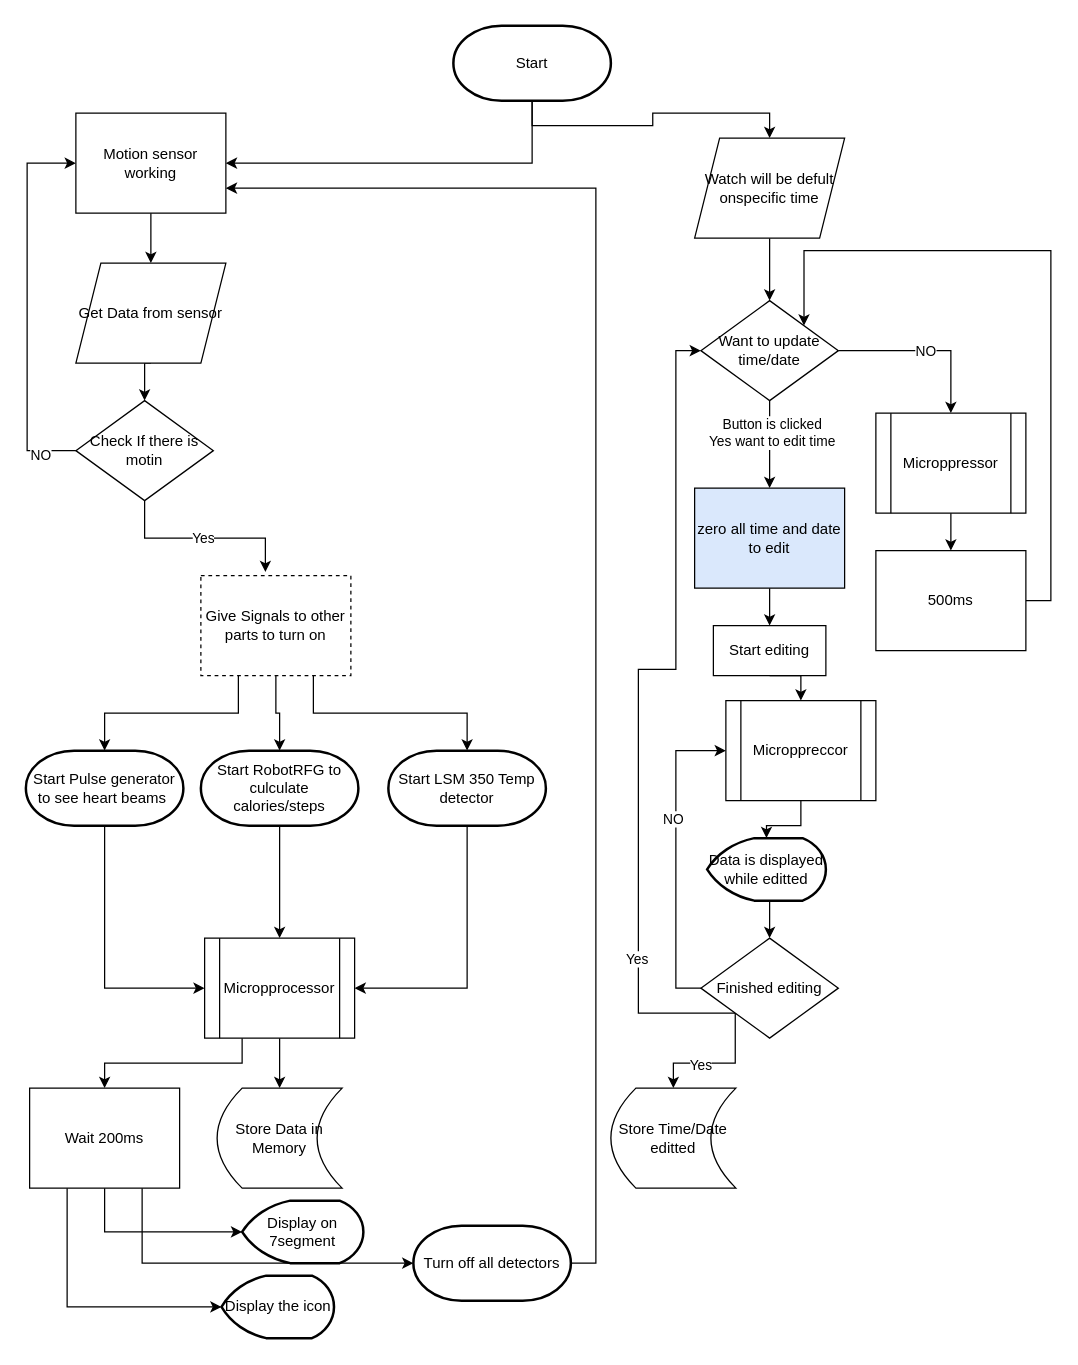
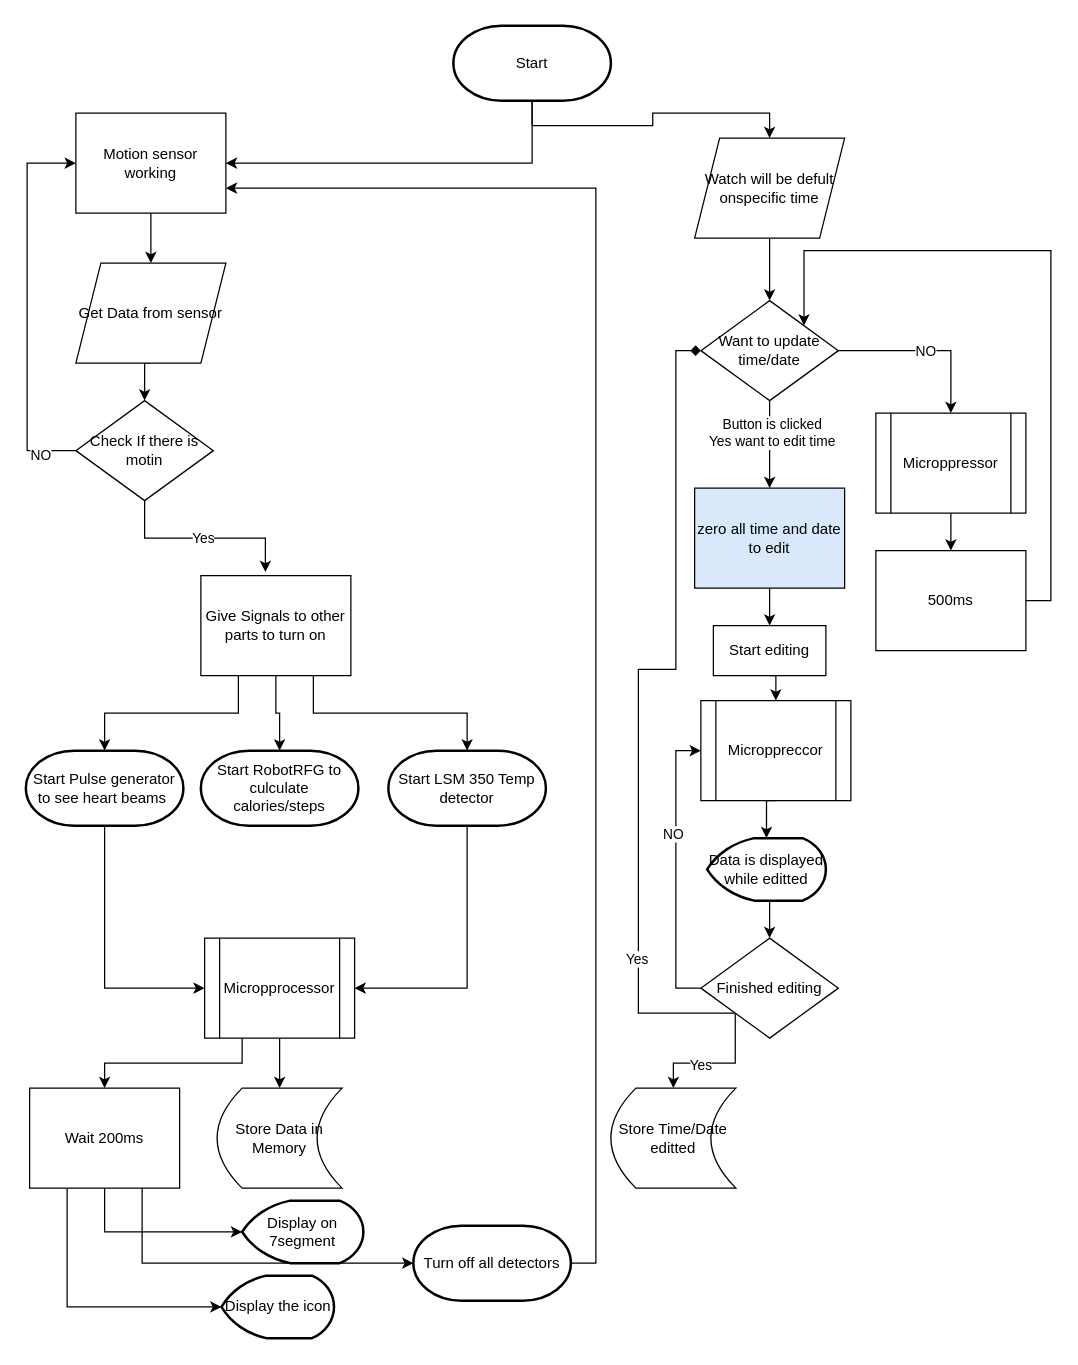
  <mxCell id="0" />
  <mxCell id="1" parent="0" />
  <mxCell id="2" style="edgeStyle=orthogonalEdgeStyle;rounded=0;orthogonalLoop=1;jettySize=auto;html=1;exitX=0.5;exitY=1;exitDx=0;exitDy=0;exitPerimeter=0;entryX=1;entryY=0.5;entryDx=0;entryDy=0;" edge="1" parent="1" source="5" target="11"><mxGeometry relative="1" as="geometry" /></mxCell>
  <mxCell id="3" style="edgeStyle=orthogonalEdgeStyle;rounded=0;orthogonalLoop=1;jettySize=auto;html=1;exitX=0.5;exitY=1;exitDx=0;exitDy=0;exitPerimeter=0;" edge="1" parent="1" source="5"><mxGeometry relative="1" as="geometry"><mxPoint x="425.333" y="80.667" as="targetPoint" /></mxGeometry></mxCell>
  <mxCell id="4" style="edgeStyle=orthogonalEdgeStyle;rounded=0;orthogonalLoop=1;jettySize=auto;html=1;exitX=0.5;exitY=1;exitDx=0;exitDy=0;exitPerimeter=0;entryX=0.5;entryY=0;entryDx=0;entryDy=0;" edge="1" parent="1" source="5" target="42"><mxGeometry relative="1" as="geometry" /></mxCell>
  <mxCell id="5" value="Start" style="strokeWidth=2;html=1;shape=mxgraph.flowchart.terminator;whiteSpace=wrap;" vertex="1" parent="1"><mxGeometry x="362" y="20" width="126" height="60" as="geometry" /></mxCell>
  <mxCell id="6" style="edgeStyle=orthogonalEdgeStyle;rounded=0;orthogonalLoop=1;jettySize=auto;html=1;exitX=0;exitY=0.5;exitDx=0;exitDy=0;entryX=0;entryY=0.5;entryDx=0;entryDy=0;" edge="1" parent="1" source="9" target="11"><mxGeometry relative="1" as="geometry"><mxPoint x="20" y="60" as="targetPoint" /><Array as="points"><mxPoint x="21" y="360" /><mxPoint x="21" y="130" /></Array></mxGeometry></mxCell>
  <mxCell id="7" value="NO" style="edgeLabel;html=1;align=center;verticalAlign=middle;resizable=0;points=[];" vertex="1" connectable="0" parent="6"><mxGeometry x="-0.809" y="3" relative="1" as="geometry"><mxPoint as="offset" /></mxGeometry></mxCell>
  <mxCell id="8" value="Yes" style="edgeStyle=orthogonalEdgeStyle;rounded=0;orthogonalLoop=1;jettySize=auto;html=1;exitX=0.5;exitY=1;exitDx=0;exitDy=0;entryX=0.43;entryY=-0.037;entryDx=0;entryDy=0;entryPerimeter=0;" edge="1" parent="1" source="9" target="17"><mxGeometry relative="1" as="geometry"><mxPoint x="213" y="460" as="targetPoint" /></mxGeometry></mxCell>
  <mxCell id="9" value="Check If there is motin" style="rhombus;whiteSpace=wrap;html=1;" vertex="1" parent="1"><mxGeometry x="60" y="320" width="110" height="80" as="geometry" /></mxCell>
  <mxCell id="10" style="edgeStyle=orthogonalEdgeStyle;rounded=0;orthogonalLoop=1;jettySize=auto;html=1;exitX=0.5;exitY=1;exitDx=0;exitDy=0;entryX=0.5;entryY=0;entryDx=0;entryDy=0;" edge="1" parent="1" source="11" target="13"><mxGeometry relative="1" as="geometry" /></mxCell>
  <mxCell id="11" value="Motion sensor working" style="rounded=0;whiteSpace=wrap;html=1;" vertex="1" parent="1"><mxGeometry x="60" y="90" width="120" height="80" as="geometry" /></mxCell>
  <mxCell id="12" style="edgeStyle=orthogonalEdgeStyle;rounded=0;orthogonalLoop=1;jettySize=auto;html=1;exitX=0.5;exitY=1;exitDx=0;exitDy=0;entryX=0.5;entryY=0;entryDx=0;entryDy=0;" edge="1" parent="1" source="13" target="9"><mxGeometry relative="1" as="geometry" /></mxCell>
  <mxCell id="13" value="Get Data from sensor" style="shape=parallelogram;perimeter=parallelogramPerimeter;whiteSpace=wrap;html=1;fixedSize=1;" vertex="1" parent="1"><mxGeometry x="60" y="210" width="120" height="80" as="geometry" /></mxCell>
  <mxCell id="14" style="edgeStyle=orthogonalEdgeStyle;rounded=0;orthogonalLoop=1;jettySize=auto;html=1;exitX=0.25;exitY=1;exitDx=0;exitDy=0;entryX=0.5;entryY=0;entryDx=0;entryDy=0;entryPerimeter=0;" edge="1" parent="1" source="17" target="19"><mxGeometry relative="1" as="geometry"><mxPoint x="80" y="600" as="targetPoint" /></mxGeometry></mxCell>
  <mxCell id="15" style="edgeStyle=orthogonalEdgeStyle;rounded=0;orthogonalLoop=1;jettySize=auto;html=1;exitX=0.5;exitY=1;exitDx=0;exitDy=0;entryX=0.5;entryY=0;entryDx=0;entryDy=0;entryPerimeter=0;" edge="1" parent="1" source="17" target="21"><mxGeometry relative="1" as="geometry" /></mxCell>
  <mxCell id="16" style="edgeStyle=orthogonalEdgeStyle;rounded=0;orthogonalLoop=1;jettySize=auto;html=1;exitX=0.75;exitY=1;exitDx=0;exitDy=0;entryX=0.5;entryY=0;entryDx=0;entryDy=0;entryPerimeter=0;" edge="1" parent="1" source="17" target="23"><mxGeometry relative="1" as="geometry" /></mxCell>
- <mxCell id="17" value="Give Signals to other parts to turn on" style="rounded=0;whiteSpace=wrap;html=1;dashed=1;" vertex="1" parent="1"><mxGeometry x="160" y="460" width="120" height="80" as="geometry" /></mxCell>
+ <mxCell id="17" value="Give Signals to other parts to turn on" style="rounded=0;whiteSpace=wrap;html=1;" vertex="1" parent="1"><mxGeometry x="160" y="460" width="120" height="80" as="geometry" /></mxCell>
  <mxCell id="18" style="edgeStyle=orthogonalEdgeStyle;rounded=0;orthogonalLoop=1;jettySize=auto;html=1;exitX=0.5;exitY=1;exitDx=0;exitDy=0;exitPerimeter=0;entryX=0;entryY=0.5;entryDx=0;entryDy=0;" edge="1" parent="1" source="19" target="26"><mxGeometry relative="1" as="geometry" /></mxCell>
  <mxCell id="19" value="Start Pulse generator&lt;br&gt;to see heart beams&amp;nbsp;" style="strokeWidth=2;html=1;shape=mxgraph.flowchart.terminator;whiteSpace=wrap;" vertex="1" parent="1"><mxGeometry x="20" y="600" width="126" height="60" as="geometry" /></mxCell>
- <mxCell id="20" style="edgeStyle=orthogonalEdgeStyle;rounded=0;orthogonalLoop=1;jettySize=auto;html=1;exitX=0.5;exitY=1;exitDx=0;exitDy=0;exitPerimeter=0;entryX=0.5;entryY=0;entryDx=0;entryDy=0;" edge="1" parent="1" source="21" target="26"><mxGeometry relative="1" as="geometry" /></mxCell>
  <mxCell id="21" value="Start RobotRFG to culculate calories/steps" style="strokeWidth=2;html=1;shape=mxgraph.flowchart.terminator;whiteSpace=wrap;" vertex="1" parent="1"><mxGeometry x="160" y="600" width="126" height="60" as="geometry" /></mxCell>
  <mxCell id="22" style="edgeStyle=orthogonalEdgeStyle;rounded=0;orthogonalLoop=1;jettySize=auto;html=1;exitX=0.5;exitY=1;exitDx=0;exitDy=0;exitPerimeter=0;entryX=1;entryY=0.5;entryDx=0;entryDy=0;" edge="1" parent="1" source="23" target="26"><mxGeometry relative="1" as="geometry" /></mxCell>
  <mxCell id="23" value="Start LSM 350 Temp detector" style="strokeWidth=2;html=1;shape=mxgraph.flowchart.terminator;whiteSpace=wrap;" vertex="1" parent="1"><mxGeometry x="310" y="600" width="126" height="60" as="geometry" /></mxCell>
  <mxCell id="24" style="edgeStyle=orthogonalEdgeStyle;rounded=0;orthogonalLoop=1;jettySize=auto;html=1;exitX=0.5;exitY=1;exitDx=0;exitDy=0;" edge="1" parent="1" source="26"><mxGeometry relative="1" as="geometry"><mxPoint x="223" y="870" as="targetPoint" /></mxGeometry></mxCell>
  <mxCell id="25" style="edgeStyle=orthogonalEdgeStyle;rounded=0;orthogonalLoop=1;jettySize=auto;html=1;exitX=0.25;exitY=1;exitDx=0;exitDy=0;entryX=0.5;entryY=0;entryDx=0;entryDy=0;" edge="1" parent="1" source="26" target="31"><mxGeometry relative="1" as="geometry" /></mxCell>
  <mxCell id="26" value="Micropprocessor" style="shape=process;whiteSpace=wrap;html=1;backgroundOutline=1;" vertex="1" parent="1"><mxGeometry x="163" y="750" width="120" height="80" as="geometry" /></mxCell>
  <mxCell id="27" value="Store Data in Memory" style="shape=dataStorage;whiteSpace=wrap;html=1;fixedSize=1;" vertex="1" parent="1"><mxGeometry x="173" y="870" width="100" height="80" as="geometry" /></mxCell>
  <mxCell id="28" style="edgeStyle=orthogonalEdgeStyle;rounded=0;orthogonalLoop=1;jettySize=auto;html=1;exitX=0.5;exitY=1;exitDx=0;exitDy=0;entryX=0;entryY=0.5;entryDx=0;entryDy=0;entryPerimeter=0;" edge="1" parent="1" source="31" target="32"><mxGeometry relative="1" as="geometry" /></mxCell>
  <mxCell id="29" style="edgeStyle=orthogonalEdgeStyle;rounded=0;orthogonalLoop=1;jettySize=auto;html=1;exitX=0.25;exitY=1;exitDx=0;exitDy=0;entryX=0;entryY=0.5;entryDx=0;entryDy=0;entryPerimeter=0;" edge="1" parent="1" source="31" target="33"><mxGeometry relative="1" as="geometry" /></mxCell>
  <mxCell id="30" style="edgeStyle=orthogonalEdgeStyle;rounded=0;orthogonalLoop=1;jettySize=auto;html=1;exitX=0.75;exitY=1;exitDx=0;exitDy=0;entryX=0;entryY=0.5;entryDx=0;entryDy=0;entryPerimeter=0;" edge="1" parent="1" source="31" target="35"><mxGeometry relative="1" as="geometry" /></mxCell>
  <mxCell id="31" value="Wait 200ms" style="rounded=0;whiteSpace=wrap;html=1;" vertex="1" parent="1"><mxGeometry x="23" y="870" width="120" height="80" as="geometry" /></mxCell>
  <mxCell id="32" value="Display on 7segment" style="strokeWidth=2;html=1;shape=mxgraph.flowchart.display;whiteSpace=wrap;" vertex="1" parent="1"><mxGeometry x="193" y="960" width="97" height="50" as="geometry" /></mxCell>
  <mxCell id="33" value="Display the icon" style="strokeWidth=2;html=1;shape=mxgraph.flowchart.display;whiteSpace=wrap;" vertex="1" parent="1"><mxGeometry x="176.5" y="1020" width="90" height="50" as="geometry" /></mxCell>
  <mxCell id="34" style="edgeStyle=orthogonalEdgeStyle;rounded=0;orthogonalLoop=1;jettySize=auto;html=1;exitX=1;exitY=0.5;exitDx=0;exitDy=0;exitPerimeter=0;entryX=1;entryY=0.75;entryDx=0;entryDy=0;" edge="1" parent="1" source="35" target="11"><mxGeometry relative="1" as="geometry" /></mxCell>
  <mxCell id="35" value="Turn off all detectors" style="strokeWidth=2;html=1;shape=mxgraph.flowchart.terminator;whiteSpace=wrap;" vertex="1" parent="1"><mxGeometry x="330" y="980" width="126" height="60" as="geometry" /></mxCell>
  <mxCell id="36" style="edgeStyle=orthogonalEdgeStyle;rounded=0;orthogonalLoop=1;jettySize=auto;html=1;exitX=0.5;exitY=1;exitDx=0;exitDy=0;" edge="1" parent="1" source="40" target="44"><mxGeometry relative="1" as="geometry"><mxPoint x="614.667" y="360" as="targetPoint" /></mxGeometry></mxCell>
  <mxCell id="37" value="Button is clicked&lt;br&gt;Yes want to edit time" style="edgeLabel;html=1;align=center;verticalAlign=middle;resizable=0;points=[];" vertex="1" connectable="0" parent="36"><mxGeometry x="-0.277" y="1" relative="1" as="geometry"><mxPoint as="offset" /></mxGeometry></mxCell>
  <mxCell id="38" style="edgeStyle=orthogonalEdgeStyle;rounded=0;orthogonalLoop=1;jettySize=auto;html=1;exitX=1;exitY=0.5;exitDx=0;exitDy=0;" edge="1" parent="1" source="40" target="60"><mxGeometry relative="1" as="geometry"><mxPoint x="760" y="330" as="targetPoint" /></mxGeometry></mxCell>
  <mxCell id="39" value="NO" style="edgeLabel;html=1;align=center;verticalAlign=middle;resizable=0;points=[];" vertex="1" connectable="0" parent="38"><mxGeometry x="-0.008" relative="1" as="geometry"><mxPoint as="offset" /></mxGeometry></mxCell>
  <mxCell id="40" value="Want to update time/date" style="rhombus;whiteSpace=wrap;html=1;" vertex="1" parent="1"><mxGeometry x="560" y="240" width="110" height="80" as="geometry" /></mxCell>
  <mxCell id="41" style="edgeStyle=orthogonalEdgeStyle;rounded=0;orthogonalLoop=1;jettySize=auto;html=1;exitX=0.5;exitY=1;exitDx=0;exitDy=0;entryX=0.5;entryY=0;entryDx=0;entryDy=0;" edge="1" parent="1" source="42" target="40"><mxGeometry relative="1" as="geometry" /></mxCell>
  <mxCell id="42" value="Watch will be defult onspecific time" style="shape=parallelogram;perimeter=parallelogramPerimeter;whiteSpace=wrap;html=1;fixedSize=1;" vertex="1" parent="1"><mxGeometry x="555" y="110" width="120" height="80" as="geometry" /></mxCell>
  <mxCell id="43" style="edgeStyle=orthogonalEdgeStyle;rounded=0;orthogonalLoop=1;jettySize=auto;html=1;exitX=0.5;exitY=1;exitDx=0;exitDy=0;entryX=0.5;entryY=0;entryDx=0;entryDy=0;" edge="1" parent="1" source="44" target="48"><mxGeometry relative="1" as="geometry" /></mxCell>
  <mxCell id="44" value="zero all time and date to edit" style="rounded=0;whiteSpace=wrap;html=1;fillColor=#dae8fc;" vertex="1" parent="1"><mxGeometry x="554.997" y="390" width="120" height="80" as="geometry" /></mxCell>
  <mxCell id="45" style="edgeStyle=orthogonalEdgeStyle;rounded=0;orthogonalLoop=1;jettySize=auto;html=1;exitX=0.5;exitY=1;exitDx=0;exitDy=0;exitPerimeter=0;entryX=0.5;entryY=0;entryDx=0;entryDy=0;" edge="1" parent="1" source="46" target="57"><mxGeometry relative="1" as="geometry" /></mxCell>
  <mxCell id="46" value="Data is displayed while editted" style="strokeWidth=2;html=1;shape=mxgraph.flowchart.display;whiteSpace=wrap;" vertex="1" parent="1"><mxGeometry x="565" y="670" width="95" height="50" as="geometry" /></mxCell>
  <mxCell id="47" style="edgeStyle=orthogonalEdgeStyle;rounded=0;orthogonalLoop=1;jettySize=auto;html=1;exitX=0.5;exitY=1;exitDx=0;exitDy=0;entryX=0.5;entryY=0;entryDx=0;entryDy=0;" edge="1" parent="1" source="48" target="50"><mxGeometry relative="1" as="geometry" /></mxCell>
  <mxCell id="48" value="Start editing" style="whiteSpace=wrap;html=1;" vertex="1" parent="1"><mxGeometry x="570" y="500" width="90" height="40" as="geometry" /></mxCell>
  <mxCell id="49" style="edgeStyle=orthogonalEdgeStyle;rounded=0;orthogonalLoop=1;jettySize=auto;html=1;exitX=0.5;exitY=1;exitDx=0;exitDy=0;entryX=0.5;entryY=0;entryDx=0;entryDy=0;entryPerimeter=0;" edge="1" parent="1" source="50" target="46"><mxGeometry relative="1" as="geometry" /></mxCell>
- <mxCell id="50" value="Microppreccor" style="shape=process;whiteSpace=wrap;html=1;backgroundOutline=1;" vertex="1" parent="1"><mxGeometry x="579.997" y="560" width="120" height="80" as="geometry" /></mxCell>
+ <mxCell id="50" value="Microppreccor" style="shape=process;whiteSpace=wrap;html=1;backgroundOutline=1;" vertex="1" parent="1"><mxGeometry x="559.997" y="560" width="120" height="80" as="geometry" /></mxCell>
  <mxCell id="51" style="edgeStyle=orthogonalEdgeStyle;rounded=0;orthogonalLoop=1;jettySize=auto;html=1;exitX=0;exitY=0.5;exitDx=0;exitDy=0;entryX=0;entryY=0.5;entryDx=0;entryDy=0;" edge="1" parent="1" source="57" target="50"><mxGeometry relative="1" as="geometry" /></mxCell>
  <mxCell id="52" value="NO" style="edgeLabel;html=1;align=center;verticalAlign=middle;resizable=0;points=[];" vertex="1" connectable="0" parent="51"><mxGeometry x="0.241" y="3" relative="1" as="geometry"><mxPoint as="offset" /></mxGeometry></mxCell>
  <mxCell id="53" style="edgeStyle=orthogonalEdgeStyle;rounded=0;orthogonalLoop=1;jettySize=auto;html=1;exitX=0;exitY=1;exitDx=0;exitDy=0;" edge="1" parent="1" source="57" target="58"><mxGeometry relative="1" as="geometry"><mxPoint x="520" y="860" as="targetPoint" /></mxGeometry></mxCell>
  <mxCell id="54" value="Yes" style="edgeLabel;html=1;align=center;verticalAlign=middle;resizable=0;points=[];" vertex="1" connectable="0" parent="53"><mxGeometry x="0.236" y="1" relative="1" as="geometry"><mxPoint as="offset" /></mxGeometry></mxCell>
- <mxCell id="55" style="edgeStyle=orthogonalEdgeStyle;rounded=0;orthogonalLoop=1;jettySize=auto;html=1;exitX=0;exitY=1;exitDx=0;exitDy=0;entryX=0;entryY=0.5;entryDx=0;entryDy=0;" edge="1" parent="1" source="57" target="40"><mxGeometry relative="1" as="geometry"><Array as="points"><mxPoint x="510" y="810" /><mxPoint x="510" y="535" /><mxPoint x="540" y="535" /><mxPoint x="540" y="280" /></Array></mxGeometry></mxCell>
+ <mxCell id="55" style="edgeStyle=orthogonalEdgeStyle;rounded=0;orthogonalLoop=1;jettySize=auto;html=1;exitX=0;exitY=1;exitDx=0;exitDy=0;entryX=0;entryY=0.5;entryDx=0;entryDy=0;endArrow=diamond;" edge="1" parent="1" source="57" target="40"><mxGeometry relative="1" as="geometry"><Array as="points"><mxPoint x="510" y="810" /><mxPoint x="510" y="535" /><mxPoint x="540" y="535" /><mxPoint x="540" y="280" /></Array></mxGeometry></mxCell>
  <mxCell id="56" value="Yes" style="edgeLabel;html=1;align=center;verticalAlign=middle;resizable=0;points=[];" vertex="1" connectable="0" parent="55"><mxGeometry x="-0.629" y="2" relative="1" as="geometry"><mxPoint y="1" as="offset" /></mxGeometry></mxCell>
  <mxCell id="57" value="Finished editing" style="rhombus;whiteSpace=wrap;html=1;" vertex="1" parent="1"><mxGeometry x="559.997" y="750" width="110" height="80" as="geometry" /></mxCell>
  <mxCell id="58" value="Store Time/Date editted" style="shape=dataStorage;whiteSpace=wrap;html=1;fixedSize=1;" vertex="1" parent="1"><mxGeometry x="488" y="870" width="100" height="80" as="geometry" /></mxCell>
  <mxCell id="59" style="edgeStyle=orthogonalEdgeStyle;rounded=0;orthogonalLoop=1;jettySize=auto;html=1;exitX=0.5;exitY=1;exitDx=0;exitDy=0;" edge="1" parent="1" source="60" target="62"><mxGeometry relative="1" as="geometry"><mxPoint x="760" y="480" as="targetPoint" /></mxGeometry></mxCell>
  <mxCell id="60" value="Microppressor" style="shape=process;whiteSpace=wrap;html=1;backgroundOutline=1;" vertex="1" parent="1"><mxGeometry x="700" y="330" width="120" height="80" as="geometry" /></mxCell>
  <mxCell id="61" style="edgeStyle=orthogonalEdgeStyle;rounded=0;orthogonalLoop=1;jettySize=auto;html=1;exitX=1;exitY=0.5;exitDx=0;exitDy=0;entryX=1;entryY=0;entryDx=0;entryDy=0;" edge="1" parent="1" source="62" target="40"><mxGeometry relative="1" as="geometry"><Array as="points"><mxPoint x="840" y="480" /><mxPoint x="840" y="200" /><mxPoint x="643" y="200" /></Array></mxGeometry></mxCell>
  <mxCell id="62" value="500ms" style="rounded=0;whiteSpace=wrap;html=1;" vertex="1" parent="1"><mxGeometry x="700" y="440" width="120" height="80" as="geometry" /></mxCell>
